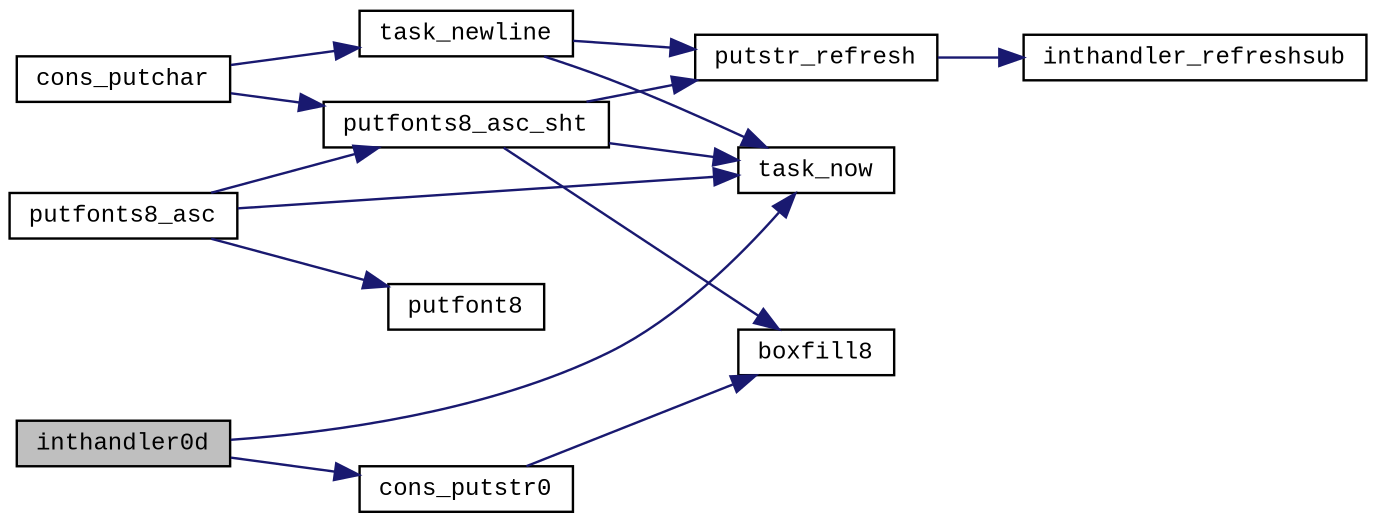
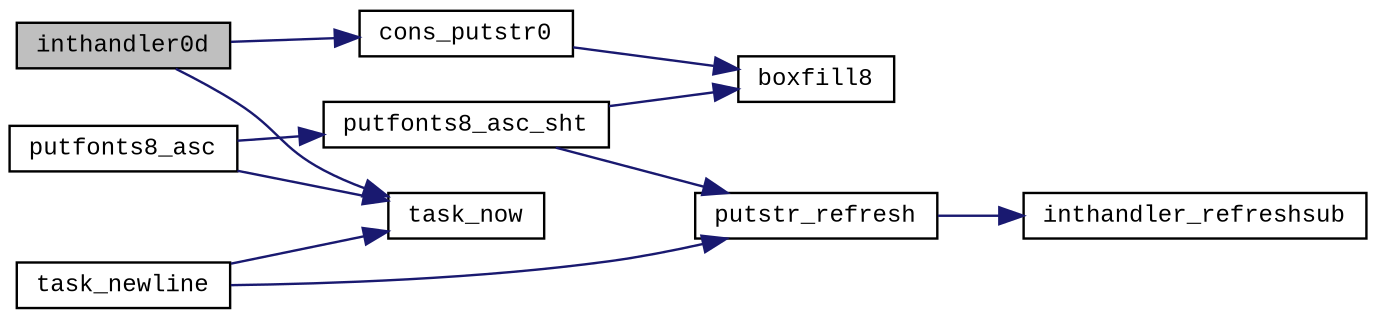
  digraph {
    fontname="Liberation Mono"
    rankdir=LR
    node [color=black fillcolor=white fontname="Liberation Mono" fontsize=10 shape=record style=filled]
    edge [color=midnightblue fontname="Liberation Mono" fontsize=10 labelfontname=Helvetica labelfontsize=10 style=solid]
    n1 [fillcolor=grey75 fontcolor=black height=0.2 label=inthandler0d width=0.4]
    n2 [height=0.2 label=cons_putstr0 width=0.4]
    n3 [height=0.2 label=task_now width=0.4]
    n4 [height=0.2 label=boxfill8 width=0.4]
-   n5 [height=0.2 label=cons_putchar width=0.4]
    n6 [height=0.2 label=task_newline width=0.4]
    n7 [height=0.2 label=putfonts8_asc_sht width=0.4]
    n8 [height=0.2 label=putstr_refresh width=0.4]
    n9 [height=0.2 label=inthandler_refreshsub width=0.4]
    n10 [height=0.2 label=putfonts8_asc width=0.4]
-   n11 [height=0.2 label=putfont8 width=0.4]
    n1 -> n2
    n1 -> n3
    n2 -> n4
-   n5 -> n6
-   n5 -> n7
    n6 -> n3
    n6 -> n8
-   n7 -> n3
    n7 -> n4
    n7 -> n8
    n8 -> n9
    n10 -> n3
    n10 -> n7
-   n10 -> n11
  }
